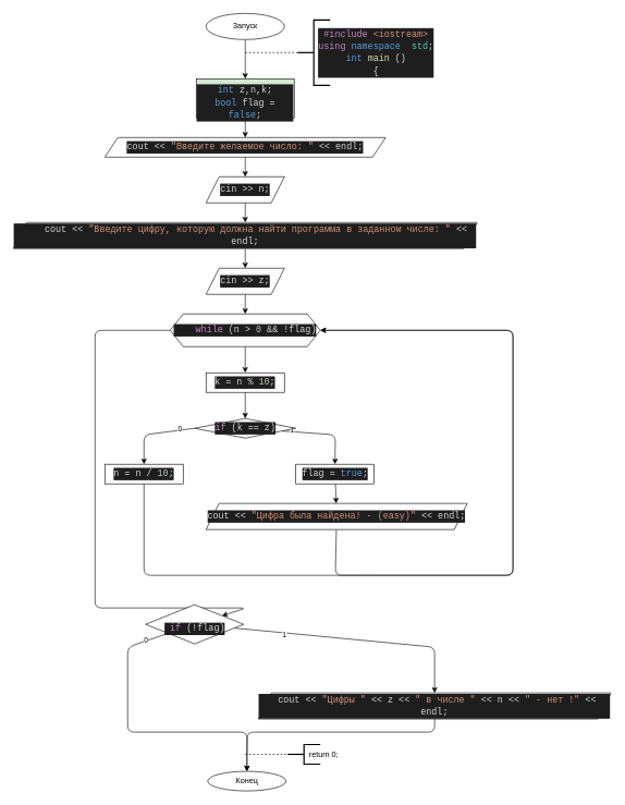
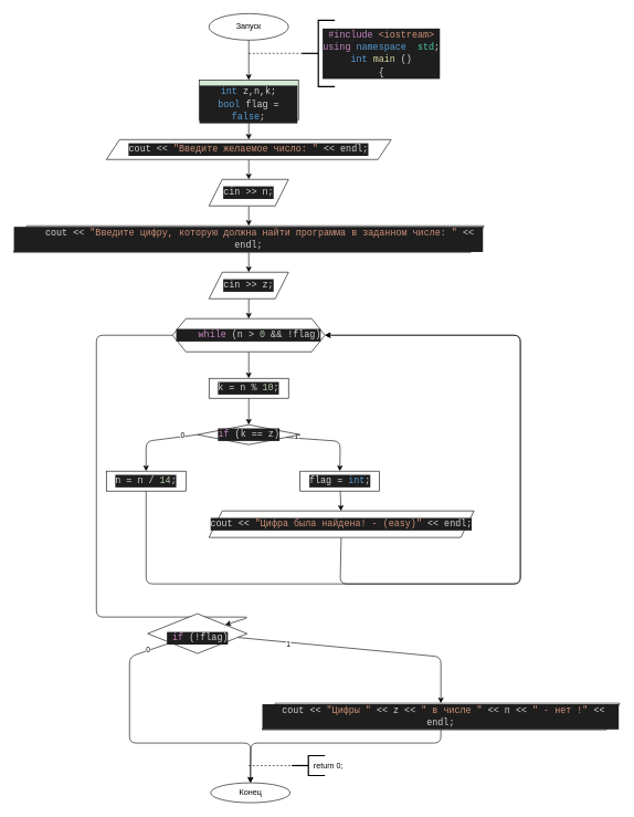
  <mxCell id="0" />
  <mxCell id="1" parent="0" />
  <mxCell id="2" value="" style="edgeStyle=none;html=1;" edge="1" parent="1" source="3" target="7"><mxGeometry relative="1" as="geometry" /></mxCell>
  <mxCell id="3" value="Запуск" style="ellipse;whiteSpace=wrap;html=1;" vertex="1" parent="1"><mxGeometry x="315" y="20" width="120" height="40" as="geometry" /></mxCell>
  <mxCell id="4" value="" style="strokeWidth=2;html=1;shape=mxgraph.flowchart.annotation_2;align=left;labelPosition=right;pointerEvents=1;" vertex="1" parent="1"><mxGeometry x="455" y="30" width="50" height="100" as="geometry" /></mxCell>
  <mxCell id="5" value="&lt;div style=&quot;color: rgb(212 , 212 , 212) ; background-color: rgb(30 , 30 , 30) ; font-family: &amp;#34;consolas&amp;#34; , &amp;#34;courier new&amp;#34; , monospace ; font-size: 14px ; line-height: 19px&quot;&gt;&lt;div&gt;&lt;span style=&quot;color: #c586c0&quot;&gt;#include&lt;/span&gt;&lt;span style=&quot;color: #569cd6&quot;&gt; &lt;/span&gt;&lt;span style=&quot;color: #ce9178&quot;&gt;&amp;lt;iostream&amp;gt;&lt;/span&gt;&lt;/div&gt;&lt;div&gt;&lt;span style=&quot;color: #c586c0&quot;&gt;using&lt;/span&gt; &lt;span style=&quot;color: #569cd6&quot;&gt;namespace&lt;/span&gt; &amp;nbsp;&lt;span style=&quot;color: #4ec9b0&quot;&gt;std&lt;/span&gt;;&lt;/div&gt;&lt;div&gt;&lt;span style=&quot;color: #569cd6&quot;&gt;int&lt;/span&gt; &lt;span style=&quot;color: #dcdcaa&quot;&gt;main&lt;/span&gt; ()&lt;/div&gt;&lt;div&gt;{&lt;/div&gt;&lt;/div&gt;" style="text;html=1;align=center;verticalAlign=middle;resizable=0;points=[];autosize=1;strokeColor=none;" vertex="1" parent="1"><mxGeometry x="485" y="40" width="180" height="80" as="geometry" /></mxCell>
  <mxCell id="6" value="" style="edgeStyle=none;html=1;" edge="1" parent="1" source="7" target="10"><mxGeometry relative="1" as="geometry" /></mxCell>
  <mxCell id="7" value="&lt;br&gt;&lt;br&gt;&lt;div style=&quot;background-color: rgb(30 , 30 , 30) ; font-family: &amp;#34;consolas&amp;#34; , &amp;#34;courier new&amp;#34; , monospace ; font-weight: normal ; font-size: 14px ; line-height: 19px&quot;&gt;&lt;div&gt;&lt;span style=&quot;color: rgb(86 , 156 , 214)&quot;&gt;int&lt;/span&gt;&lt;font color=&quot;#d4d4d4&quot;&gt; z,n,k;&lt;br&gt;&lt;/font&gt;&lt;span style=&quot;color: rgb(86 , 156 , 214)&quot;&gt;bool&lt;/span&gt;&lt;font color=&quot;#d4d4d4&quot;&gt; flag = &lt;/font&gt;&lt;span style=&quot;color: rgb(86 , 156 , 214)&quot;&gt;false&lt;/span&gt;&lt;font color=&quot;#d4d4d4&quot;&gt;;&lt;/font&gt;&lt;/div&gt;&lt;/div&gt;&lt;br&gt;" style="rounded=0;whiteSpace=wrap;html=1;fillColor=#d5e8d4;" vertex="1" parent="1"><mxGeometry x="300" y="120" width="150" height="60" as="geometry" /></mxCell>
  <mxCell id="8" value="" style="endArrow=none;dashed=1;html=1;entryX=0;entryY=0.5;entryDx=0;entryDy=0;entryPerimeter=0;" edge="1" parent="1" target="4"><mxGeometry width="50" height="50" relative="1" as="geometry"><mxPoint x="375" y="80" as="sourcePoint" /><mxPoint x="415" y="170" as="targetPoint" /></mxGeometry></mxCell>
  <mxCell id="9" value="" style="edgeStyle=none;html=1;" edge="1" parent="1" source="10" target="12"><mxGeometry relative="1" as="geometry" /></mxCell>
  <mxCell id="10" value="&#10;&#10;&lt;div style=&quot;color: rgb(212, 212, 212); background-color: rgb(30, 30, 30); font-family: consolas, &amp;quot;courier new&amp;quot;, monospace; font-weight: normal; font-size: 14px; line-height: 19px;&quot;&gt;&lt;div&gt;&lt;span style=&quot;color: #d4d4d4&quot;&gt;cout &amp;lt;&amp;lt; &lt;/span&gt;&lt;span style=&quot;color: #ce9178&quot;&gt;&quot;Введите желаемое число: &quot;&lt;/span&gt;&lt;span style=&quot;color: #d4d4d4&quot;&gt; &amp;lt;&amp;lt; endl;&lt;/span&gt;&lt;/div&gt;&lt;/div&gt;&#10;&#10;" style="shape=parallelogram;perimeter=parallelogramPerimeter;whiteSpace=wrap;html=1;fixedSize=1;" vertex="1" parent="1"><mxGeometry x="160" y="210" width="430" height="30" as="geometry" /></mxCell>
  <mxCell id="11" value="" style="edgeStyle=none;html=1;" edge="1" parent="1" source="12" target="14"><mxGeometry relative="1" as="geometry" /></mxCell>
  <mxCell id="12" value="&#10;&#10;&lt;div style=&quot;color: rgb(212, 212, 212); background-color: rgb(30, 30, 30); font-family: consolas, &amp;quot;courier new&amp;quot;, monospace; font-weight: normal; font-size: 14px; line-height: 19px;&quot;&gt;&lt;div&gt;&lt;span style=&quot;color: #d4d4d4&quot;&gt;cin &amp;gt;&amp;gt; n;&lt;/span&gt;&lt;/div&gt;&lt;/div&gt;&#10;&#10;" style="shape=parallelogram;perimeter=parallelogramPerimeter;whiteSpace=wrap;html=1;fixedSize=1;" vertex="1" parent="1"><mxGeometry x="315" y="270" width="120" height="40" as="geometry" /></mxCell>
  <mxCell id="13" value="" style="edgeStyle=none;html=1;" edge="1" parent="1" source="14" target="16"><mxGeometry relative="1" as="geometry" /></mxCell>
  <mxCell id="14" value="&#10;&#10;&lt;div style=&quot;color: rgb(212, 212, 212); background-color: rgb(30, 30, 30); font-family: consolas, &amp;quot;courier new&amp;quot;, monospace; font-weight: normal; font-size: 14px; line-height: 19px;&quot;&gt;&lt;div&gt;&lt;span style=&quot;color: #d4d4d4&quot;&gt;&amp;nbsp; &amp;nbsp; cout &amp;lt;&amp;lt; &lt;/span&gt;&lt;span style=&quot;color: #ce9178&quot;&gt;&quot;Введите цифру, которую должна найти программа в заданном числе: &quot;&lt;/span&gt;&lt;span style=&quot;color: #d4d4d4&quot;&gt; &amp;lt;&amp;lt; endl;&lt;/span&gt;&lt;/div&gt;&lt;div&gt;&lt;span style=&quot;color: #d4d4d4&quot;&gt;&lt;/span&gt;&lt;/div&gt;&lt;/div&gt;&#10;&#10;" style="shape=parallelogram;perimeter=parallelogramPerimeter;whiteSpace=wrap;html=1;fixedSize=1;" vertex="1" parent="1"><mxGeometry x="20" y="340" width="710" height="40" as="geometry" /></mxCell>
  <mxCell id="15" value="" style="edgeStyle=none;html=1;" edge="1" parent="1" source="16" target="19"><mxGeometry relative="1" as="geometry" /></mxCell>
  <mxCell id="16" value="&#10;&#10;&lt;div style=&quot;color: rgb(212, 212, 212); background-color: rgb(30, 30, 30); font-family: consolas, &amp;quot;courier new&amp;quot;, monospace; font-weight: normal; font-size: 14px; line-height: 19px;&quot;&gt;&lt;div&gt;&lt;span style=&quot;color: #d4d4d4&quot;&gt;cin &amp;gt;&amp;gt; z;&lt;/span&gt;&lt;/div&gt;&lt;/div&gt;&#10;&#10;" style="shape=parallelogram;perimeter=parallelogramPerimeter;whiteSpace=wrap;html=1;fixedSize=1;" vertex="1" parent="1"><mxGeometry x="315" y="410" width="120" height="40" as="geometry" /></mxCell>
  <mxCell id="17" value="" style="edgeStyle=none;html=1;" edge="1" parent="1" source="19" target="21"><mxGeometry relative="1" as="geometry" /></mxCell>
  <mxCell id="18" style="edgeStyle=none;html=1;" edge="1" parent="1" source="19" target="37"><mxGeometry relative="1" as="geometry"><Array as="points"><mxPoint x="145" y="505" /><mxPoint x="145" y="930" /><mxPoint x="377" y="930" /></Array></mxGeometry></mxCell>
  <mxCell id="19" value="&#10;&#10;&lt;div style=&quot;color: rgb(212, 212, 212); background-color: rgb(30, 30, 30); font-family: consolas, &amp;quot;courier new&amp;quot;, monospace; font-weight: normal; font-size: 14px; line-height: 19px;&quot;&gt;&lt;div&gt;&lt;span style=&quot;color: #d4d4d4&quot;&gt;&amp;nbsp; &amp;nbsp; &lt;/span&gt;&lt;span style=&quot;color: #c586c0&quot;&gt;while&lt;/span&gt;&lt;span style=&quot;color: #d4d4d4&quot;&gt; (n &amp;gt; &lt;/span&gt;&lt;span style=&quot;color: #b5cea8&quot;&gt;0&lt;/span&gt;&lt;span style=&quot;color: #d4d4d4&quot;&gt; &amp;amp;&amp;amp; !flag)&lt;/span&gt;&lt;/div&gt;&lt;div&gt;&lt;span style=&quot;color: #d4d4d4&quot;&gt;&lt;/span&gt;&lt;/div&gt;&lt;/div&gt;&#10;&#10;" style="shape=hexagon;perimeter=hexagonPerimeter2;whiteSpace=wrap;html=1;fixedSize=1;" vertex="1" parent="1"><mxGeometry x="260" y="480" width="230" height="50" as="geometry" /></mxCell>
  <mxCell id="20" value="" style="edgeStyle=none;html=1;" edge="1" parent="1" source="21" target="26"><mxGeometry relative="1" as="geometry" /></mxCell>
  <mxCell id="21" value="&#10;&#10;&lt;div style=&quot;color: rgb(212, 212, 212); background-color: rgb(30, 30, 30); font-family: consolas, &amp;quot;courier new&amp;quot;, monospace; font-weight: normal; font-size: 14px; line-height: 19px;&quot;&gt;&lt;div&gt;&lt;span style=&quot;color: #d4d4d4&quot;&gt;k = n % &lt;/span&gt;&lt;span style=&quot;color: #b5cea8&quot;&gt;10&lt;/span&gt;&lt;span style=&quot;color: #d4d4d4&quot;&gt;;&lt;/span&gt;&lt;/div&gt;&lt;/div&gt;&#10;&#10;" style="rounded=0;whiteSpace=wrap;html=1;" vertex="1" parent="1"><mxGeometry x="315" y="570" width="120" height="30" as="geometry" /></mxCell>
  <mxCell id="22" style="edgeStyle=none;html=1;entryX=0.5;entryY=0;entryDx=0;entryDy=0;" edge="1" parent="1" source="26" target="28"><mxGeometry relative="1" as="geometry"><Array as="points"><mxPoint x="513" y="665" /></Array></mxGeometry></mxCell>
  <mxCell id="23" value="1" style="edgeLabel;html=1;align=center;verticalAlign=middle;resizable=0;points=[];" vertex="1" connectable="0" parent="22"><mxGeometry x="-0.769" y="3" relative="1" as="geometry"><mxPoint as="offset" /></mxGeometry></mxCell>
  <mxCell id="24" style="edgeStyle=none;html=1;exitX=0;exitY=0.5;exitDx=0;exitDy=0;entryX=0.5;entryY=0;entryDx=0;entryDy=0;" edge="1" parent="1" source="26" target="32"><mxGeometry relative="1" as="geometry"><Array as="points"><mxPoint x="220" y="665" /></Array></mxGeometry></mxCell>
  <mxCell id="25" value="0" style="edgeLabel;html=1;align=center;verticalAlign=middle;resizable=0;points=[];" vertex="1" connectable="0" parent="24"><mxGeometry x="-0.627" y="-1" relative="1" as="geometry"><mxPoint as="offset" /></mxGeometry></mxCell>
  <mxCell id="26" value="&#10;&#10;&lt;div style=&quot;color: rgb(212, 212, 212); background-color: rgb(30, 30, 30); font-family: consolas, &amp;quot;courier new&amp;quot;, monospace; font-weight: normal; font-size: 14px; line-height: 19px;&quot;&gt;&lt;div&gt;&lt;span style=&quot;color: #c586c0&quot;&gt;if&lt;/span&gt;&lt;span style=&quot;color: #d4d4d4&quot;&gt; (k == z)&lt;/span&gt;&lt;/div&gt;&lt;/div&gt;&#10;&#10;" style="rhombus;whiteSpace=wrap;html=1;" vertex="1" parent="1"><mxGeometry x="297.5" y="640" width="155" height="30" as="geometry" /></mxCell>
  <mxCell id="27" value="" style="edgeStyle=none;html=1;" edge="1" parent="1" source="28" target="30"><mxGeometry relative="1" as="geometry" /></mxCell>
- <mxCell id="28" value="&#10;&#10;&lt;div style=&quot;color: rgb(212, 212, 212); background-color: rgb(30, 30, 30); font-family: consolas, &amp;quot;courier new&amp;quot;, monospace; font-weight: normal; font-size: 14px; line-height: 19px;&quot;&gt;&lt;div&gt;&lt;span style=&quot;color: #d4d4d4&quot;&gt;flag = &lt;/span&gt;&lt;span style=&quot;color: #569cd6&quot;&gt;true&lt;/span&gt;&lt;span style=&quot;color: #d4d4d4&quot;&gt;;&lt;/span&gt;&lt;/div&gt;&lt;/div&gt;&#10;&#10;" style="rounded=0;whiteSpace=wrap;html=1;" vertex="1" parent="1"><mxGeometry x="452.5" y="710" width="120" height="30" as="geometry" /></mxCell>
+ <mxCell id="28" value="&#10;&#10;&lt;div style=&quot;color: rgb(212, 212, 212); background-color: rgb(30, 30, 30); font-family: consolas, &amp;quot;courier new&amp;quot;, monospace; font-weight: normal; font-size: 14px; line-height: 19px;&quot;&gt;&lt;div&gt;&lt;span style=&quot;color: #d4d4d4&quot;&gt;flag = &lt;/span&gt;&lt;span style=&quot;color: #569cd6&quot;&gt;int&lt;/span&gt;&lt;span style=&quot;color: #d4d4d4&quot;&gt;;&lt;/span&gt;&lt;/div&gt;&lt;/div&gt;&#10;&#10;" style="rounded=0;whiteSpace=wrap;html=1;" vertex="1" parent="1"><mxGeometry x="452.5" y="710" width="120" height="30" as="geometry" /></mxCell>
  <mxCell id="29" style="edgeStyle=none;html=1;entryX=1;entryY=0.5;entryDx=0;entryDy=0;" edge="1" parent="1" source="30" target="19"><mxGeometry relative="1" as="geometry"><Array as="points"><mxPoint x="513" y="880" /><mxPoint x="785" y="880" /><mxPoint x="785" y="505" /></Array></mxGeometry></mxCell>
  <mxCell id="30" value="&#10;&#10;&lt;div style=&quot;color: rgb(212, 212, 212); background-color: rgb(30, 30, 30); font-family: consolas, &amp;quot;courier new&amp;quot;, monospace; font-weight: normal; font-size: 14px; line-height: 19px;&quot;&gt;&lt;div&gt;&lt;span style=&quot;color: #d4d4d4&quot;&gt;cout &amp;lt;&amp;lt; &lt;/span&gt;&lt;span style=&quot;color: #ce9178&quot;&gt;&quot;Цифра была найдена! - (easy)&quot;&lt;/span&gt;&lt;span style=&quot;color: #d4d4d4&quot;&gt; &amp;lt;&amp;lt; endl;&lt;/span&gt;&lt;/div&gt;&lt;/div&gt;&#10;&#10;" style="shape=parallelogram;perimeter=parallelogramPerimeter;whiteSpace=wrap;html=1;fixedSize=1;" vertex="1" parent="1"><mxGeometry x="315" y="770" width="400" height="40" as="geometry" /></mxCell>
  <mxCell id="31" style="edgeStyle=none;html=1;entryX=1;entryY=0.5;entryDx=0;entryDy=0;" edge="1" parent="1" source="32" target="19"><mxGeometry relative="1" as="geometry"><Array as="points"><mxPoint x="220" y="880" /><mxPoint x="565" y="880" /><mxPoint x="785" y="880" /><mxPoint x="785" y="505" /></Array></mxGeometry></mxCell>
- <mxCell id="32" value="&#10;&#10;&lt;div style=&quot;color: rgb(212, 212, 212); background-color: rgb(30, 30, 30); font-family: consolas, &amp;quot;courier new&amp;quot;, monospace; font-weight: normal; font-size: 14px; line-height: 19px;&quot;&gt;&lt;div&gt;&lt;span style=&quot;color: #d4d4d4&quot;&gt;n = n / &lt;/span&gt;&lt;span style=&quot;color: #b5cea8&quot;&gt;10&lt;/span&gt;&lt;span style=&quot;color: #d4d4d4&quot;&gt;;&lt;/span&gt;&lt;/div&gt;&lt;/div&gt;&#10;&#10;" style="rounded=0;whiteSpace=wrap;html=1;" vertex="1" parent="1"><mxGeometry x="160" y="710" width="120" height="30" as="geometry" /></mxCell>
+ <mxCell id="32" value="&#10;&#10;&lt;div style=&quot;color: rgb(212, 212, 212); background-color: rgb(30, 30, 30); font-family: consolas, &amp;quot;courier new&amp;quot;, monospace; font-weight: normal; font-size: 14px; line-height: 19px;&quot;&gt;&lt;div&gt;&lt;span style=&quot;color: #d4d4d4&quot;&gt;n = n / &lt;/span&gt;&lt;span style=&quot;color: #b5cea8&quot;&gt;14&lt;/span&gt;&lt;span style=&quot;color: #d4d4d4&quot;&gt;;&lt;/span&gt;&lt;/div&gt;&lt;/div&gt;&#10;&#10;" style="rounded=0;whiteSpace=wrap;html=1;" vertex="1" parent="1"><mxGeometry x="160" y="710" width="120" height="30" as="geometry" /></mxCell>
  <mxCell id="33" style="edgeStyle=none;html=1;entryX=0.5;entryY=0;entryDx=0;entryDy=0;" edge="1" parent="1" source="37" target="39"><mxGeometry relative="1" as="geometry"><Array as="points"><mxPoint x="665" y="990" /></Array></mxGeometry></mxCell>
  <mxCell id="34" value="1" style="edgeLabel;html=1;align=center;verticalAlign=middle;resizable=0;points=[];" vertex="1" connectable="0" parent="33"><mxGeometry x="-0.593" y="-2" relative="1" as="geometry"><mxPoint as="offset" /></mxGeometry></mxCell>
  <mxCell id="35" style="edgeStyle=none;html=1;entryX=0.5;entryY=0;entryDx=0;entryDy=0;" edge="1" parent="1" source="37" target="40"><mxGeometry relative="1" as="geometry"><Array as="points"><mxPoint x="195" y="990" /><mxPoint x="195" y="1120" /><mxPoint x="378" y="1120" /></Array></mxGeometry></mxCell>
  <mxCell id="36" value="0" style="edgeLabel;html=1;align=center;verticalAlign=middle;resizable=0;points=[];" vertex="1" connectable="0" parent="35"><mxGeometry x="-0.838" y="-2" relative="1" as="geometry"><mxPoint as="offset" /></mxGeometry></mxCell>
  <mxCell id="37" value="&lt;br&gt;&lt;div style=&quot;color: rgb(212 , 212 , 212) ; background-color: rgb(30 , 30 , 30) ; font-family: &amp;#34;consolas&amp;#34; , &amp;#34;courier new&amp;#34; , monospace ; font-weight: normal ; font-size: 14px ; line-height: 19px&quot;&gt;&lt;div&gt;&lt;span style=&quot;color: #d4d4d4&quot;&gt;&amp;nbsp;&lt;/span&gt;&lt;span style=&quot;color: #c586c0&quot;&gt;if&lt;/span&gt;&lt;span style=&quot;color: #d4d4d4&quot;&gt; (!flag)&lt;/span&gt;&lt;/div&gt;&lt;div&gt;&lt;span style=&quot;color: #d4d4d4&quot;&gt;&lt;/span&gt;&lt;/div&gt;&lt;/div&gt;" style="rhombus;whiteSpace=wrap;html=1;" vertex="1" parent="1"><mxGeometry x="222.5" y="925" width="150" height="60" as="geometry" /></mxCell>
  <mxCell id="38" style="edgeStyle=none;html=1;entryX=0.5;entryY=0;entryDx=0;entryDy=0;" edge="1" parent="1" source="39" target="40"><mxGeometry relative="1" as="geometry"><Array as="points"><mxPoint x="665" y="1120" /><mxPoint x="378" y="1120" /></Array></mxGeometry></mxCell>
  <mxCell id="39" value="&#10;&#10;&lt;div style=&quot;color: rgb(212, 212, 212); background-color: rgb(30, 30, 30); font-family: consolas, &amp;quot;courier new&amp;quot;, monospace; font-weight: normal; font-size: 14px; line-height: 19px;&quot;&gt;&lt;div&gt;&lt;span style=&quot;color: #d4d4d4&quot;&gt;&amp;nbsp;cout &amp;lt;&amp;lt; &lt;/span&gt;&lt;span style=&quot;color: #ce9178&quot;&gt;&quot;Цифры &quot;&lt;/span&gt;&lt;span style=&quot;color: #d4d4d4&quot;&gt; &amp;lt;&amp;lt; z &amp;lt;&amp;lt; &lt;/span&gt;&lt;span style=&quot;color: #ce9178&quot;&gt;&quot; в числе &quot;&lt;/span&gt;&lt;span style=&quot;color: #d4d4d4&quot;&gt; &amp;lt;&amp;lt; n &amp;lt;&amp;lt; &lt;/span&gt;&lt;span style=&quot;color: #ce9178&quot;&gt;&quot; - нет !&quot;&lt;/span&gt;&lt;span style=&quot;color: #d4d4d4&quot;&gt; &amp;lt;&amp;lt; endl;&lt;/span&gt;&lt;/div&gt;&lt;/div&gt;&#10;&#10;" style="shape=parallelogram;perimeter=parallelogramPerimeter;whiteSpace=wrap;html=1;fixedSize=1;" vertex="1" parent="1"><mxGeometry x="395" y="1060" width="540" height="40" as="geometry" /></mxCell>
  <mxCell id="40" value="Конец" style="ellipse;whiteSpace=wrap;html=1;" vertex="1" parent="1"><mxGeometry x="317.5" y="1180" width="120" height="30" as="geometry" /></mxCell>
  <mxCell id="41" value="" style="strokeWidth=2;html=1;shape=mxgraph.flowchart.annotation_2;align=left;labelPosition=right;pointerEvents=1;" vertex="1" parent="1"><mxGeometry x="440" y="1139" width="50" height="30" as="geometry" /></mxCell>
  <mxCell id="42" value="return 0;" style="text;html=1;align=center;verticalAlign=middle;resizable=0;points=[];autosize=1;strokeColor=none;" vertex="1" parent="1"><mxGeometry x="465" y="1144" width="60" height="20" as="geometry" /></mxCell>
  <mxCell id="43" value="" style="endArrow=none;dashed=1;html=1;entryX=0;entryY=0.5;entryDx=0;entryDy=0;entryPerimeter=0;" edge="1" parent="1" target="41"><mxGeometry width="50" height="50" relative="1" as="geometry"><mxPoint x="375" y="1154" as="sourcePoint" /><mxPoint x="385" y="1170" as="targetPoint" /></mxGeometry></mxCell>
